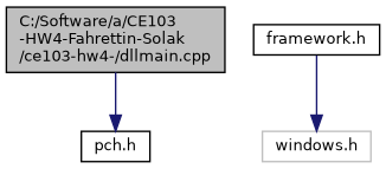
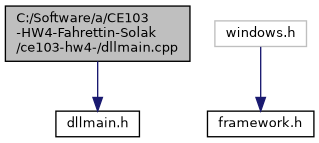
  digraph {
    node [color=black fillcolor=white fontname=Helvetica fontsize=10 shape=record style=filled]
    edge [color=midnightblue fontname=Helvetica fontsize=10 labelfontname=Helvetica labelfontsize=10 style=solid]
    n1 [fillcolor=grey75 fontcolor=black height=0.2 label="C:/Software/a/CE103\l-HW4-Fahrettin-Solak\l/ce103-hw4-/dllmain.cpp" width=0.4]
-   n2 [height=0.2 label="pch.h" width=0.4]
+   n2 [height=0.2 label="dllmain.h" width=0.4]
    n3 [height=0.2 label="framework.h" width=0.4]
    n4 [color=grey75 height=0.2 label="windows.h" width=0.4]
    n1 -> n2
-   n3 -> n4
+   n4 -> n3
  }
